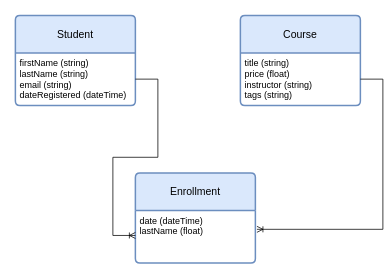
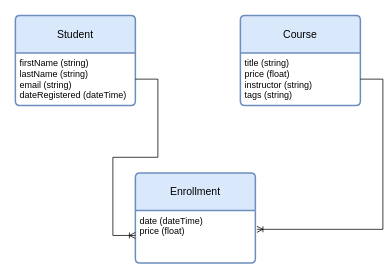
  <mxCell id="0" />
  <mxCell id="1" parent="0" />
  <mxCell id="2" value="Student" style="swimlane;childLayout=stackLayout;horizontal=1;startSize=50;horizontalStack=0;rounded=1;fontSize=14;fontStyle=0;strokeWidth=2;resizeParent=0;resizeLast=1;shadow=0;dashed=0;align=center;arcSize=4;whiteSpace=wrap;html=1;fillColor=#dae8fc;strokeColor=#6c8ebf;" vertex="1" parent="1"><mxGeometry x="20" y="20" width="160" height="120" as="geometry" /></mxCell>
  <mxCell id="3" value="firstName (string)&lt;br&gt;lastName (string)&lt;br&gt;email (string)&lt;br&gt;dateRegistered (dateTime)" style="align=left;strokeColor=none;fillColor=none;spacingLeft=4;fontSize=12;verticalAlign=top;resizable=0;rotatable=0;part=1;html=1;" vertex="1" parent="2"><mxGeometry y="50" width="160" height="70" as="geometry" /></mxCell>
  <mxCell id="4" value="Course" style="swimlane;childLayout=stackLayout;horizontal=1;startSize=50;horizontalStack=0;rounded=1;fontSize=14;fontStyle=0;strokeWidth=2;resizeParent=0;resizeLast=1;shadow=0;dashed=0;align=center;arcSize=4;whiteSpace=wrap;html=1;fillColor=#dae8fc;strokeColor=#6c8ebf;" vertex="1" parent="1"><mxGeometry x="320" y="20" width="160" height="120" as="geometry" /></mxCell>
  <mxCell id="5" value="title (string)&lt;br style=&quot;border-color: var(--border-color);&quot;&gt;price (float)&lt;br style=&quot;border-color: var(--border-color);&quot;&gt;instructor (string)&lt;br&gt;tags (string)" style="align=left;strokeColor=none;fillColor=none;spacingLeft=4;fontSize=12;verticalAlign=top;resizable=0;rotatable=0;part=1;html=1;" vertex="1" parent="4"><mxGeometry y="50" width="160" height="70" as="geometry" /></mxCell>
  <mxCell id="6" value="Enrollment" style="swimlane;childLayout=stackLayout;horizontal=1;startSize=50;horizontalStack=0;rounded=1;fontSize=14;fontStyle=0;strokeWidth=2;resizeParent=0;resizeLast=1;shadow=0;dashed=0;align=center;arcSize=4;whiteSpace=wrap;html=1;fillColor=#dae8fc;strokeColor=#6c8ebf;" vertex="1" parent="1"><mxGeometry x="180" y="230" width="160" height="120" as="geometry" /></mxCell>
- <mxCell id="7" value="date (dateTime)&lt;br&gt;lastName (float)" style="align=left;strokeColor=none;fillColor=none;spacingLeft=4;fontSize=12;verticalAlign=top;resizable=0;rotatable=0;part=1;html=1;" vertex="1" parent="6"><mxGeometry y="50" width="160" height="70" as="geometry" /></mxCell>
+ <mxCell id="7" value="date (dateTime)&lt;br&gt;price (float)" style="align=left;strokeColor=none;fillColor=none;spacingLeft=4;fontSize=12;verticalAlign=top;resizable=0;rotatable=0;part=1;html=1;" vertex="1" parent="6"><mxGeometry y="50" width="160" height="70" as="geometry" /></mxCell>
  <mxCell id="8" value="" style="edgeStyle=entityRelationEdgeStyle;fontSize=12;html=1;endArrow=ERoneToMany;rounded=0;entryX=-0.015;entryY=0.378;entryDx=0;entryDy=0;entryPerimeter=0;" edge="1" parent="1" source="3"><mxGeometry width="100" height="100" relative="1" as="geometry"><mxPoint x="90" y="160" as="sourcePoint" /><mxPoint x="180" y="313.45" as="targetPoint" /><Array as="points"><mxPoint x="120" y="190" /><mxPoint x="100" y="240" /><mxPoint x="140" y="310" /><mxPoint x="100" y="190" /><mxPoint x="120" y="160" /><mxPoint x="111.36" y="200" /><mxPoint x="92.4" y="186.99" /><mxPoint x="150.36" y="230" /><mxPoint x="111.36" y="230" /><mxPoint x="81.36" y="240" /><mxPoint x="112.4" y="246.99" /></Array></mxGeometry></mxCell>
  <mxCell id="9" value="" style="edgeStyle=entityRelationEdgeStyle;fontSize=12;html=1;endArrow=ERoneToMany;rounded=0;entryX=1.013;entryY=0.361;entryDx=0;entryDy=0;entryPerimeter=0;" edge="1" parent="1" source="5" target="7"><mxGeometry width="100" height="100" relative="1" as="geometry"><mxPoint x="400" y="144" as="sourcePoint" /><mxPoint x="340" y="307.5" as="targetPoint" /><Array as="points"><mxPoint x="360" y="150" /></Array></mxGeometry></mxCell>
